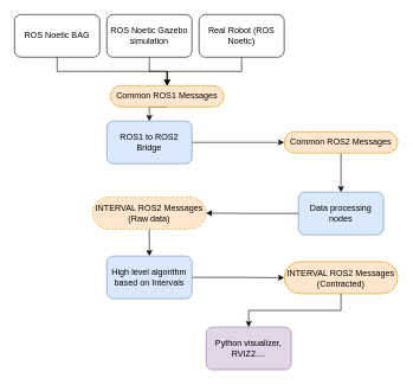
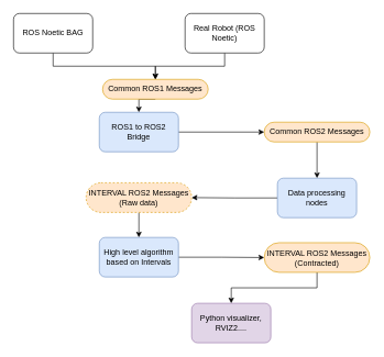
  <mxCell id="0" />
  <mxCell id="1" parent="0" />
  <mxCell id="2" style="edgeStyle=orthogonalEdgeStyle;rounded=0;orthogonalLoop=1;jettySize=auto;html=1;exitX=0.5;exitY=1;exitDx=0;exitDy=0;entryX=0.5;entryY=0;entryDx=0;entryDy=0;" edge="1" parent="1" source="3" target="11"><mxGeometry relative="1" as="geometry"><mxPoint x="100" y="150" as="targetPoint" /></mxGeometry></mxCell>
  <mxCell id="3" value="ROS Noetic BAG" style="rounded=1;whiteSpace=wrap;html=1;" vertex="1" parent="1"><mxGeometry x="20" y="20" width="120" height="60" as="geometry" /></mxCell>
- <mxCell id="4" style="edgeStyle=orthogonalEdgeStyle;rounded=0;orthogonalLoop=1;jettySize=auto;html=1;exitX=0.5;exitY=1;exitDx=0;exitDy=0;entryX=0.5;entryY=0;entryDx=0;entryDy=0;" edge="1" parent="1" source="5" target="11"><mxGeometry relative="1" as="geometry"><mxPoint x="100" y="150" as="targetPoint" /></mxGeometry></mxCell>
- <mxCell id="5" value="ROS Noetic Gazebo simulation" style="rounded=1;whiteSpace=wrap;html=1;" vertex="1" parent="1"><mxGeometry x="150" y="20" width="120" height="60" as="geometry" /></mxCell>
  <mxCell id="6" style="edgeStyle=orthogonalEdgeStyle;rounded=0;orthogonalLoop=1;jettySize=auto;html=1;exitX=0.5;exitY=1;exitDx=0;exitDy=0;entryX=0.5;entryY=0;entryDx=0;entryDy=0;" edge="1" parent="1" source="7" target="11"><mxGeometry relative="1" as="geometry" /></mxCell>
  <mxCell id="7" value="Real Robot (ROS Noetic)" style="rounded=1;whiteSpace=wrap;html=1;" vertex="1" parent="1"><mxGeometry x="280" y="20" width="120" height="60" as="geometry" /></mxCell>
  <mxCell id="8" style="edgeStyle=orthogonalEdgeStyle;rounded=0;orthogonalLoop=1;jettySize=auto;html=1;exitX=0.5;exitY=1;exitDx=0;exitDy=0;entryX=0.5;entryY=0;entryDx=0;entryDy=0;" edge="1" parent="1" source="9" target="15"><mxGeometry relative="1" as="geometry" /></mxCell>
  <mxCell id="9" value="Common ROS2 Messages" style="rounded=1;whiteSpace=wrap;html=1;fillColor=#ffe6cc;strokeColor=#d79b00;arcSize=50;" vertex="1" parent="1"><mxGeometry x="400" y="185" width="160" height="30" as="geometry" /></mxCell>
  <mxCell id="10" style="edgeStyle=orthogonalEdgeStyle;rounded=0;orthogonalLoop=1;jettySize=auto;html=1;exitX=0.5;exitY=1;exitDx=0;exitDy=0;entryX=0.5;entryY=0;entryDx=0;entryDy=0;" edge="1" parent="1" source="11" target="13"><mxGeometry relative="1" as="geometry" /></mxCell>
  <mxCell id="11" value="Common ROS1 Messages" style="rounded=1;whiteSpace=wrap;html=1;fillColor=#ffe6cc;strokeColor=#d79b00;arcSize=50;" vertex="1" parent="1"><mxGeometry x="155" y="120" width="160" height="30" as="geometry" /></mxCell>
  <mxCell id="12" style="edgeStyle=orthogonalEdgeStyle;rounded=0;orthogonalLoop=1;jettySize=auto;html=1;exitX=1;exitY=0.5;exitDx=0;exitDy=0;entryX=0;entryY=0.5;entryDx=0;entryDy=0;" edge="1" parent="1" source="13" target="9"><mxGeometry relative="1" as="geometry" /></mxCell>
  <mxCell id="13" value="ROS1 to ROS2 Bridge" style="rounded=1;whiteSpace=wrap;html=1;fillColor=#dae8fc;strokeColor=#6c8ebf;" vertex="1" parent="1"><mxGeometry x="150" y="170" width="120" height="60" as="geometry" /></mxCell>
  <mxCell id="14" style="edgeStyle=orthogonalEdgeStyle;rounded=0;orthogonalLoop=1;jettySize=auto;html=1;exitX=0;exitY=0.5;exitDx=0;exitDy=0;entryX=1;entryY=0.5;entryDx=0;entryDy=0;" edge="1" parent="1" source="15" target="17"><mxGeometry relative="1" as="geometry" /></mxCell>
  <mxCell id="15" value="Data processing nodes" style="rounded=1;whiteSpace=wrap;html=1;fillColor=#dae8fc;strokeColor=#6c8ebf;" vertex="1" parent="1"><mxGeometry x="420" y="270" width="120" height="60" as="geometry" /></mxCell>
  <mxCell id="16" style="edgeStyle=orthogonalEdgeStyle;rounded=0;orthogonalLoop=1;jettySize=auto;html=1;exitX=0.5;exitY=1;exitDx=0;exitDy=0;entryX=0.5;entryY=0;entryDx=0;entryDy=0;" edge="1" parent="1" source="17" target="20"><mxGeometry relative="1" as="geometry" /></mxCell>
  <mxCell id="17" value="INTERVAL ROS2 Messages&lt;div&gt;(Raw data)&lt;/div&gt;" style="rounded=1;whiteSpace=wrap;html=1;fillColor=#ffe6cc;strokeColor=#d79b00;arcSize=50;dashed=1;" vertex="1" parent="1"><mxGeometry x="130" y="277" width="160" height="45" as="geometry" /></mxCell>
  <mxCell id="18" style="edgeStyle=orthogonalEdgeStyle;rounded=0;orthogonalLoop=1;jettySize=auto;html=1;exitX=0.5;exitY=1;exitDx=0;exitDy=0;entryX=0.5;entryY=0;entryDx=0;entryDy=0;" edge="1" parent="1" source="22" target="21"><mxGeometry relative="1" as="geometry"><mxPoint x="304" y="460" as="sourcePoint" /><mxPoint x="404" y="460" as="targetPoint" /></mxGeometry></mxCell>
  <mxCell id="19" style="edgeStyle=orthogonalEdgeStyle;rounded=0;orthogonalLoop=1;jettySize=auto;html=1;exitX=1;exitY=0.5;exitDx=0;exitDy=0;entryX=0;entryY=0.5;entryDx=0;entryDy=0;" edge="1" parent="1" source="20" target="22"><mxGeometry relative="1" as="geometry" /></mxCell>
  <mxCell id="20" value="High level algorithm based on Intervals" style="rounded=1;whiteSpace=wrap;html=1;fillColor=#dae8fc;strokeColor=#6c8ebf;" vertex="1" parent="1"><mxGeometry x="150" y="360" width="120" height="60" as="geometry" /></mxCell>
  <mxCell id="21" value="Python visualizer,&lt;div&gt;RVIZ2....&lt;/div&gt;" style="rounded=1;whiteSpace=wrap;html=1;fillColor=#e1d5e7;strokeColor=#9673a6;" vertex="1" parent="1"><mxGeometry x="290" y="460" width="120" height="60" as="geometry" /></mxCell>
  <mxCell id="22" value="INTERVAL ROS2 Messages&lt;div&gt;(Contracted)&lt;/div&gt;" style="rounded=1;whiteSpace=wrap;html=1;fillColor=#ffe6cc;strokeColor=#d79b00;arcSize=50;" vertex="1" parent="1"><mxGeometry x="400" y="368" width="160" height="45" as="geometry" /></mxCell>
